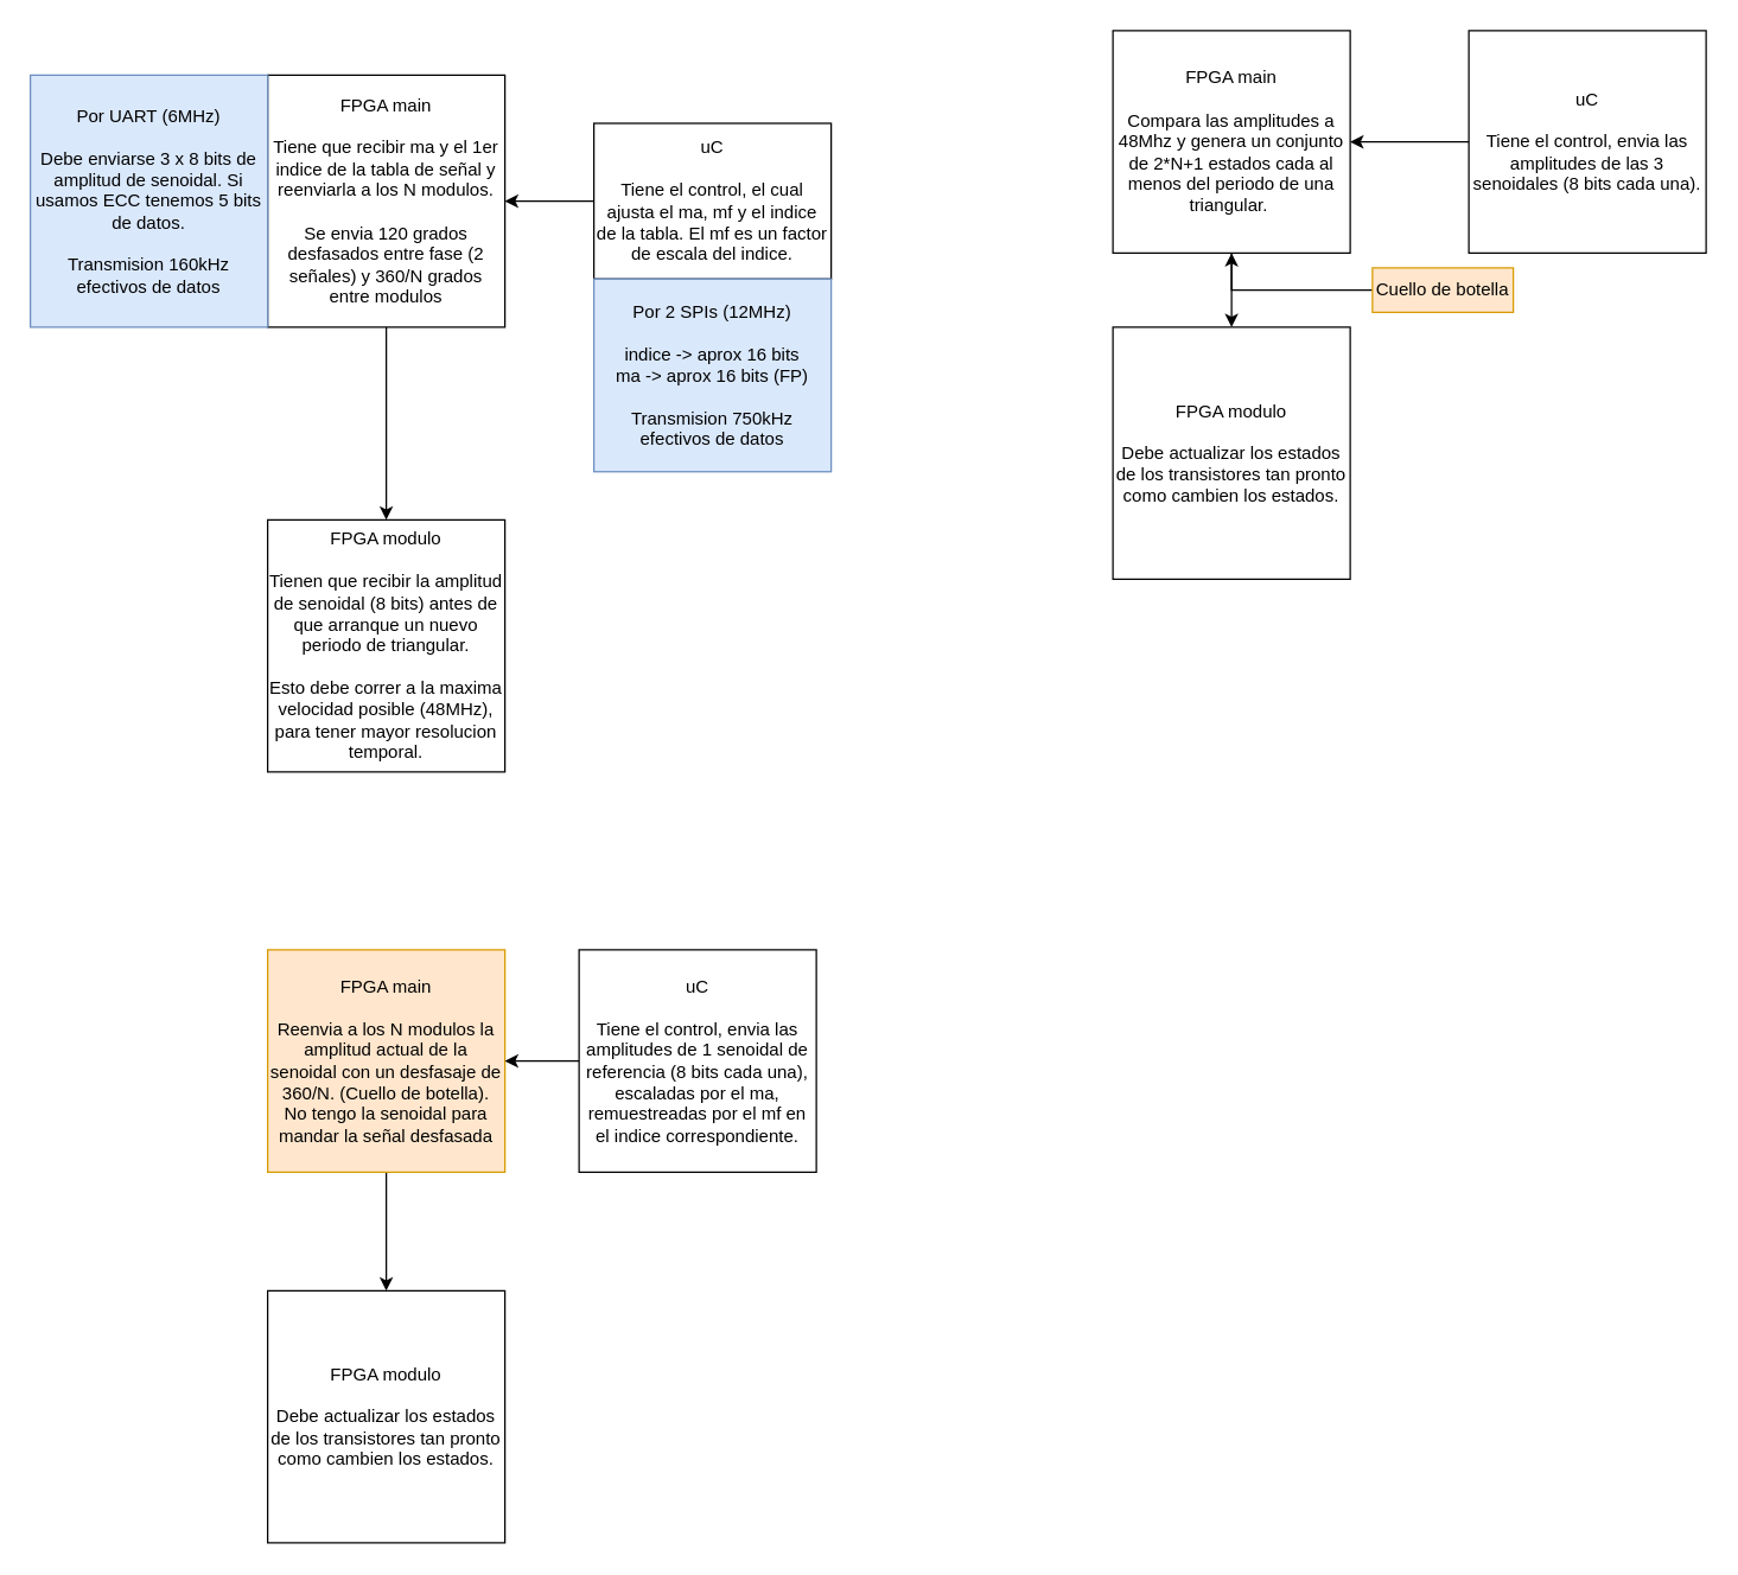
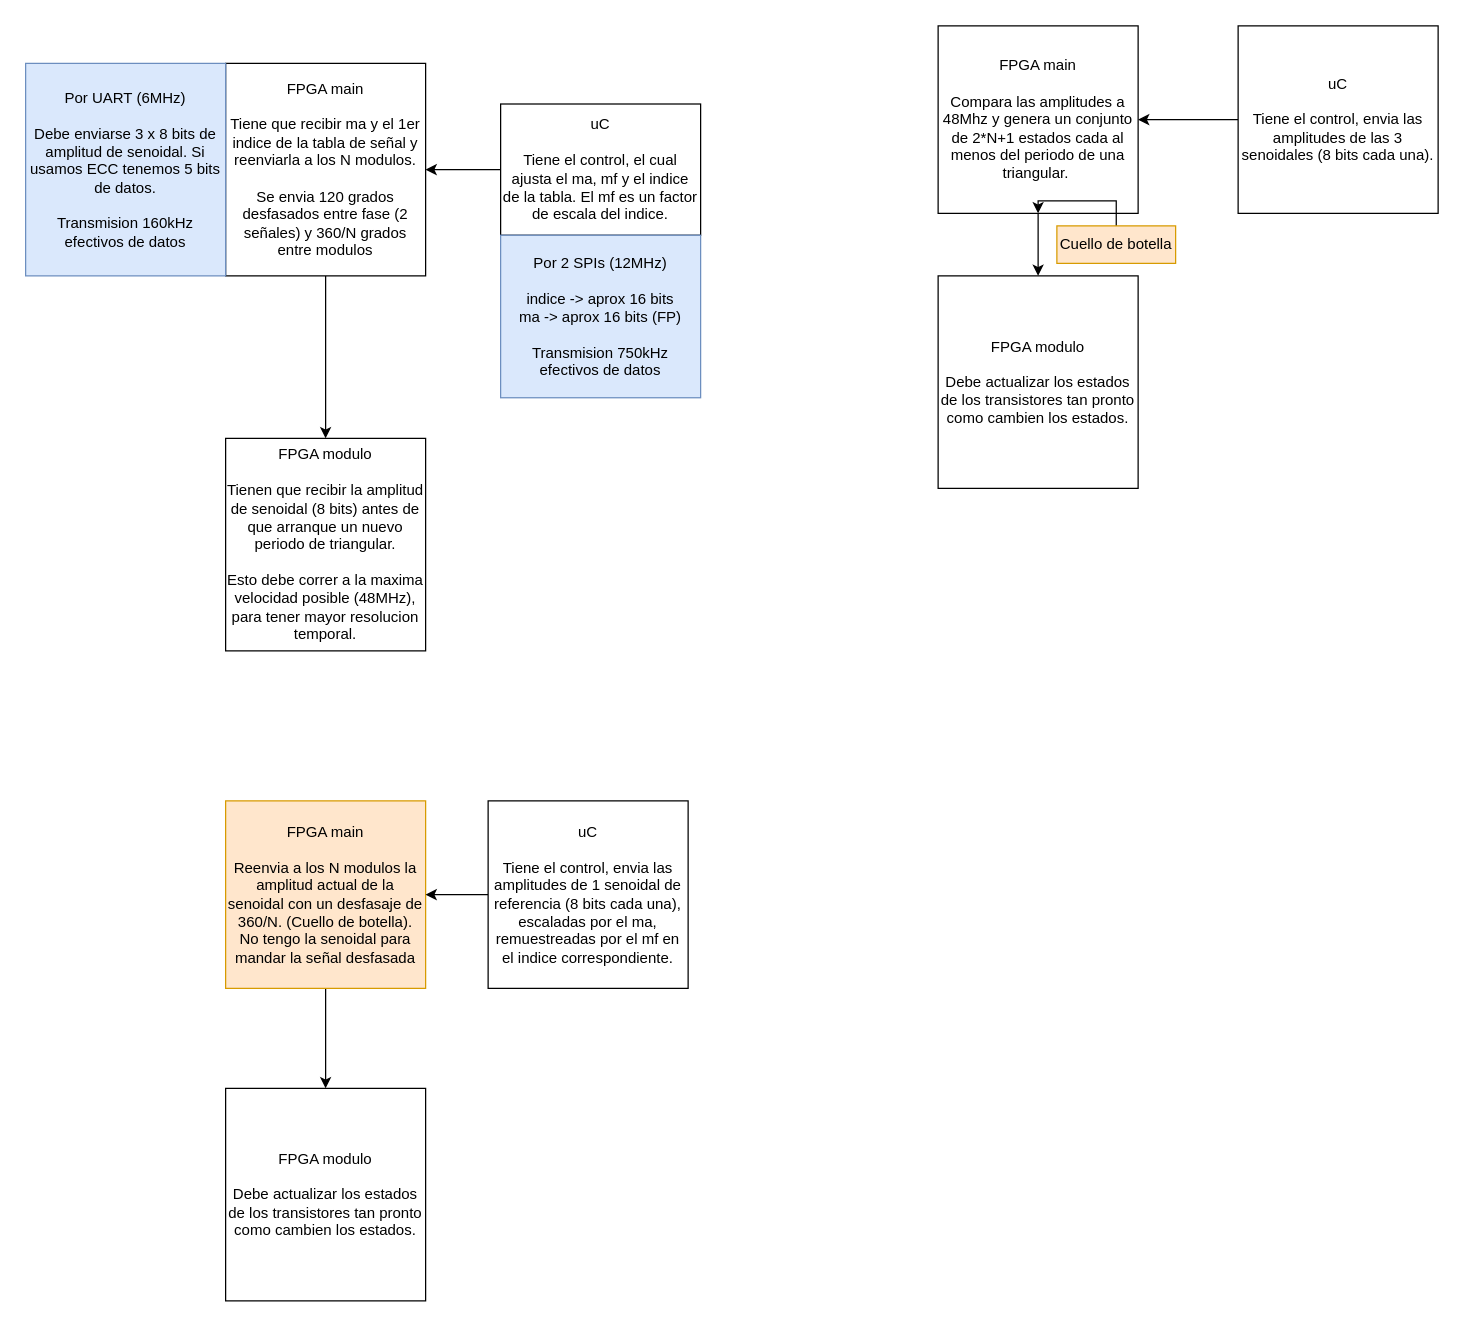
  <mxCell id="0" />
  <mxCell id="1" parent="0" />
  <mxCell id="2" value="FPGA modulo&lt;div&gt;&lt;br&gt;&lt;/div&gt;&lt;div&gt;Tienen que recibir la amplitud de senoidal (8 bits) antes de que arranque un nuevo periodo de triangular.&lt;/div&gt;&lt;div&gt;&lt;br&gt;&lt;/div&gt;&lt;div&gt;Esto debe correr a la maxima velocidad posible (48MHz), para tener mayor resolucion temporal.&lt;/div&gt;" style="rounded=0;whiteSpace=wrap;html=1;" parent="1" vertex="1"><mxGeometry x="180" y="350" width="160" height="170" as="geometry" /></mxCell>
  <mxCell id="3" style="edgeStyle=orthogonalEdgeStyle;rounded=0;orthogonalLoop=1;jettySize=auto;html=1;exitX=0.5;exitY=1;exitDx=0;exitDy=0;entryX=0.5;entryY=0;entryDx=0;entryDy=0;" parent="1" source="4" target="2" edge="1"><mxGeometry relative="1" as="geometry" /></mxCell>
  <mxCell id="4" value="FPGA main&lt;div&gt;&lt;br&gt;&lt;/div&gt;&lt;div&gt;Tiene que recibir ma y el 1er indice de la tabla de señal y reenviarla a los N modulos.&lt;/div&gt;&lt;div&gt;&lt;br&gt;&lt;/div&gt;&lt;div&gt;Se envia 120 grados desfasados entre fase (2 señales) y 360/N grados entre modulos&lt;/div&gt;" style="rounded=0;whiteSpace=wrap;html=1;" parent="1" vertex="1"><mxGeometry x="180" y="50" width="160" height="170" as="geometry" /></mxCell>
  <mxCell id="5" style="edgeStyle=orthogonalEdgeStyle;rounded=0;orthogonalLoop=1;jettySize=auto;html=1;exitX=0;exitY=0.5;exitDx=0;exitDy=0;" parent="1" source="6" target="4" edge="1"><mxGeometry relative="1" as="geometry" /></mxCell>
  <mxCell id="6" value="uC&lt;div&gt;&lt;br&gt;&lt;/div&gt;&lt;div&gt;Tiene el control, el cual ajusta el ma, mf y el indice de la tabla. El mf es un factor de escala del indice.&lt;/div&gt;" style="rounded=0;whiteSpace=wrap;html=1;" parent="1" vertex="1"><mxGeometry x="400" y="82.5" width="160" height="105" as="geometry" /></mxCell>
  <mxCell id="7" value="FPGA modulo&lt;div&gt;&lt;br&gt;&lt;/div&gt;&lt;div&gt;Debe actualizar los estados de los transistores tan pronto como cambien los estados.&lt;/div&gt;" style="rounded=0;whiteSpace=wrap;html=1;" parent="1" vertex="1"><mxGeometry x="750" y="220" width="160" height="170" as="geometry" /></mxCell>
  <mxCell id="8" style="edgeStyle=orthogonalEdgeStyle;rounded=0;orthogonalLoop=1;jettySize=auto;html=1;exitX=0.5;exitY=1;exitDx=0;exitDy=0;entryX=0.5;entryY=0;entryDx=0;entryDy=0;" parent="1" source="9" target="7" edge="1"><mxGeometry relative="1" as="geometry" /></mxCell>
  <mxCell id="9" value="FPGA main&lt;div&gt;&lt;br&gt;&lt;/div&gt;&lt;div&gt;Compara las amplitudes a 48Mhz y genera un conjunto de 2*N+1 estados cada al menos del periodo de una triangular.&amp;nbsp;&lt;/div&gt;" style="rounded=0;whiteSpace=wrap;html=1;" parent="1" vertex="1"><mxGeometry x="750" y="20" width="160" height="150" as="geometry" /></mxCell>
  <mxCell id="10" style="edgeStyle=orthogonalEdgeStyle;rounded=0;orthogonalLoop=1;jettySize=auto;html=1;exitX=0;exitY=0.5;exitDx=0;exitDy=0;" parent="1" source="11" target="9" edge="1"><mxGeometry relative="1" as="geometry" /></mxCell>
  <mxCell id="11" value="uC&lt;div&gt;&lt;br&gt;&lt;/div&gt;&lt;div&gt;Tiene el control, envia las amplitudes de las 3 senoidales (8 bits cada una).&lt;/div&gt;" style="rounded=0;whiteSpace=wrap;html=1;" parent="1" vertex="1"><mxGeometry x="990" y="20" width="160" height="150" as="geometry" /></mxCell>
  <mxCell id="12" value="FPGA modulo&lt;div&gt;&lt;br&gt;&lt;/div&gt;&lt;div&gt;Debe actualizar los estados de los transistores tan pronto como cambien los estados.&lt;/div&gt;" style="rounded=0;whiteSpace=wrap;html=1;" parent="1" vertex="1"><mxGeometry x="180" y="870" width="160" height="170" as="geometry" /></mxCell>
  <mxCell id="13" style="edgeStyle=orthogonalEdgeStyle;rounded=0;orthogonalLoop=1;jettySize=auto;html=1;exitX=0.5;exitY=1;exitDx=0;exitDy=0;entryX=0.5;entryY=0;entryDx=0;entryDy=0;" parent="1" source="14" target="12" edge="1"><mxGeometry relative="1" as="geometry" /></mxCell>
  <mxCell id="14" value="FPGA main&lt;div&gt;&lt;br&gt;&lt;/div&gt;&lt;div&gt;Reenvia a los N modulos la amplitud actual de la senoidal con un desfasaje de 360/N. (Cuello de botella). No tengo la senoidal para mandar la señal desfasada&lt;/div&gt;" style="rounded=0;whiteSpace=wrap;html=1;fillColor=#ffe6cc;strokeColor=#d79b00;" parent="1" vertex="1"><mxGeometry x="180" y="640" width="160" height="150" as="geometry" /></mxCell>
  <mxCell id="15" style="edgeStyle=orthogonalEdgeStyle;rounded=0;orthogonalLoop=1;jettySize=auto;html=1;exitX=0;exitY=0.5;exitDx=0;exitDy=0;" parent="1" source="16" target="14" edge="1"><mxGeometry relative="1" as="geometry" /></mxCell>
  <mxCell id="16" value="uC&lt;div&gt;&lt;br&gt;&lt;/div&gt;&lt;div&gt;Tiene el control, envia las amplitudes de 1 senoidal de referencia (8 bits cada una), escaladas por el ma, remuestreadas por el mf en el indice correspondiente.&lt;/div&gt;" style="rounded=0;whiteSpace=wrap;html=1;" parent="1" vertex="1"><mxGeometry x="390" y="640" width="160" height="150" as="geometry" /></mxCell>
  <mxCell id="17" value="" style="edgeStyle=orthogonalEdgeStyle;rounded=0;orthogonalLoop=1;jettySize=auto;html=1;" parent="1" source="18" target="9" edge="1"><mxGeometry relative="1" as="geometry" /></mxCell>
- <mxCell id="18" value="&lt;div&gt;Cuello de botella&lt;/div&gt;" style="text;html=1;align=center;verticalAlign=middle;whiteSpace=wrap;rounded=0;fillColor=#ffe6cc;strokeColor=#d79b00;" parent="1" vertex="1"><mxGeometry x="925" y="180" width="95" height="30" as="geometry" /></mxCell>
+ <mxCell id="18" value="&lt;div&gt;Cuello de botella&lt;/div&gt;" style="text;html=1;align=center;verticalAlign=middle;whiteSpace=wrap;rounded=0;fillColor=#ffe6cc;strokeColor=#d79b00;" parent="1" vertex="1"><mxGeometry x="845" y="180" width="95" height="30" as="geometry" /></mxCell>
  <mxCell id="19" value="Por 2 SPIs (12MHz)&lt;div&gt;&lt;br&gt;&lt;div&gt;indice -&amp;gt; aprox 16 bits&lt;/div&gt;&lt;div&gt;ma -&amp;gt; aprox 16 bits (FP)&lt;/div&gt;&lt;div&gt;&lt;br&gt;&lt;/div&gt;&lt;/div&gt;&lt;div&gt;Transmision 750kHz efectivos de datos&lt;/div&gt;" style="text;html=1;align=center;verticalAlign=middle;whiteSpace=wrap;rounded=0;fillColor=#dae8fc;strokeColor=#6c8ebf;" parent="1" vertex="1"><mxGeometry x="400" y="187.5" width="160" height="130" as="geometry" /></mxCell>
  <mxCell id="20" value="Por UART (6MHz)&lt;div&gt;&lt;br&gt;&lt;div&gt;Debe enviarse 3 x 8 bits de amplitud de senoidal. Si usamos ECC tenemos 5 bits de datos.&lt;/div&gt;&lt;div&gt;&lt;br&gt;&lt;/div&gt;&lt;/div&gt;&lt;div&gt;Transmision 160kHz efectivos de datos&lt;/div&gt;" style="text;html=1;align=center;verticalAlign=middle;whiteSpace=wrap;rounded=0;fillColor=#dae8fc;strokeColor=#6c8ebf;" parent="1" vertex="1"><mxGeometry x="20" y="50" width="160" height="170" as="geometry" /></mxCell>
